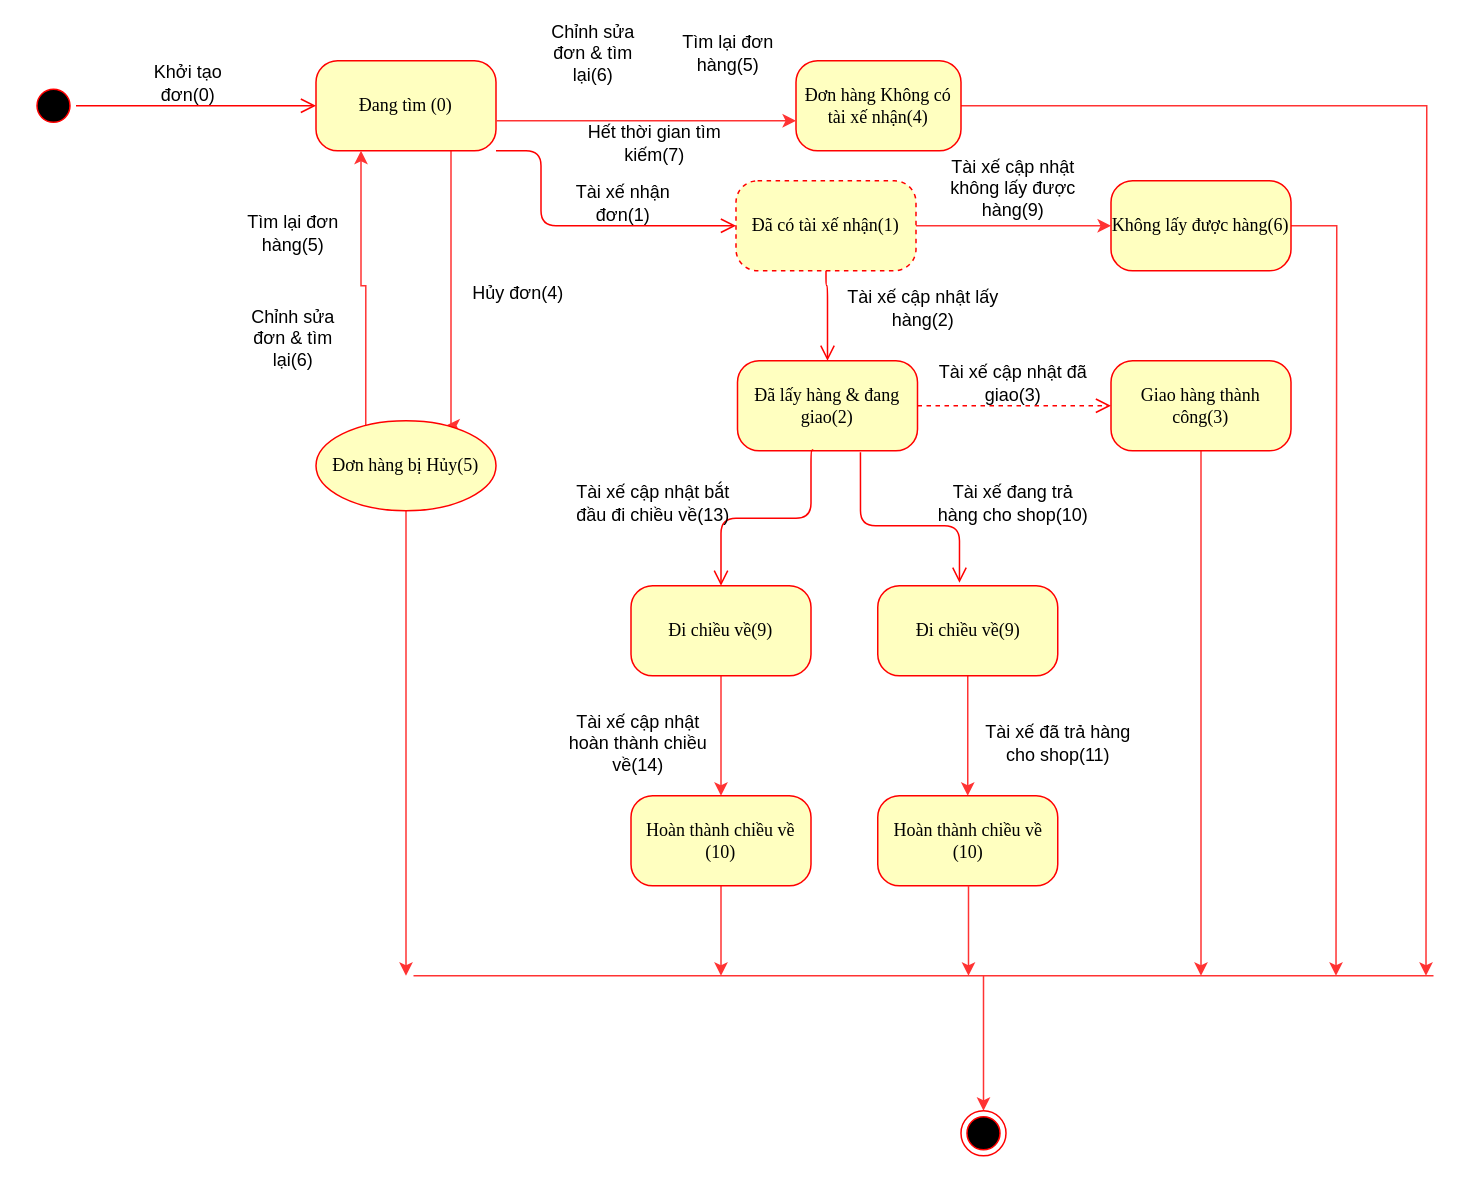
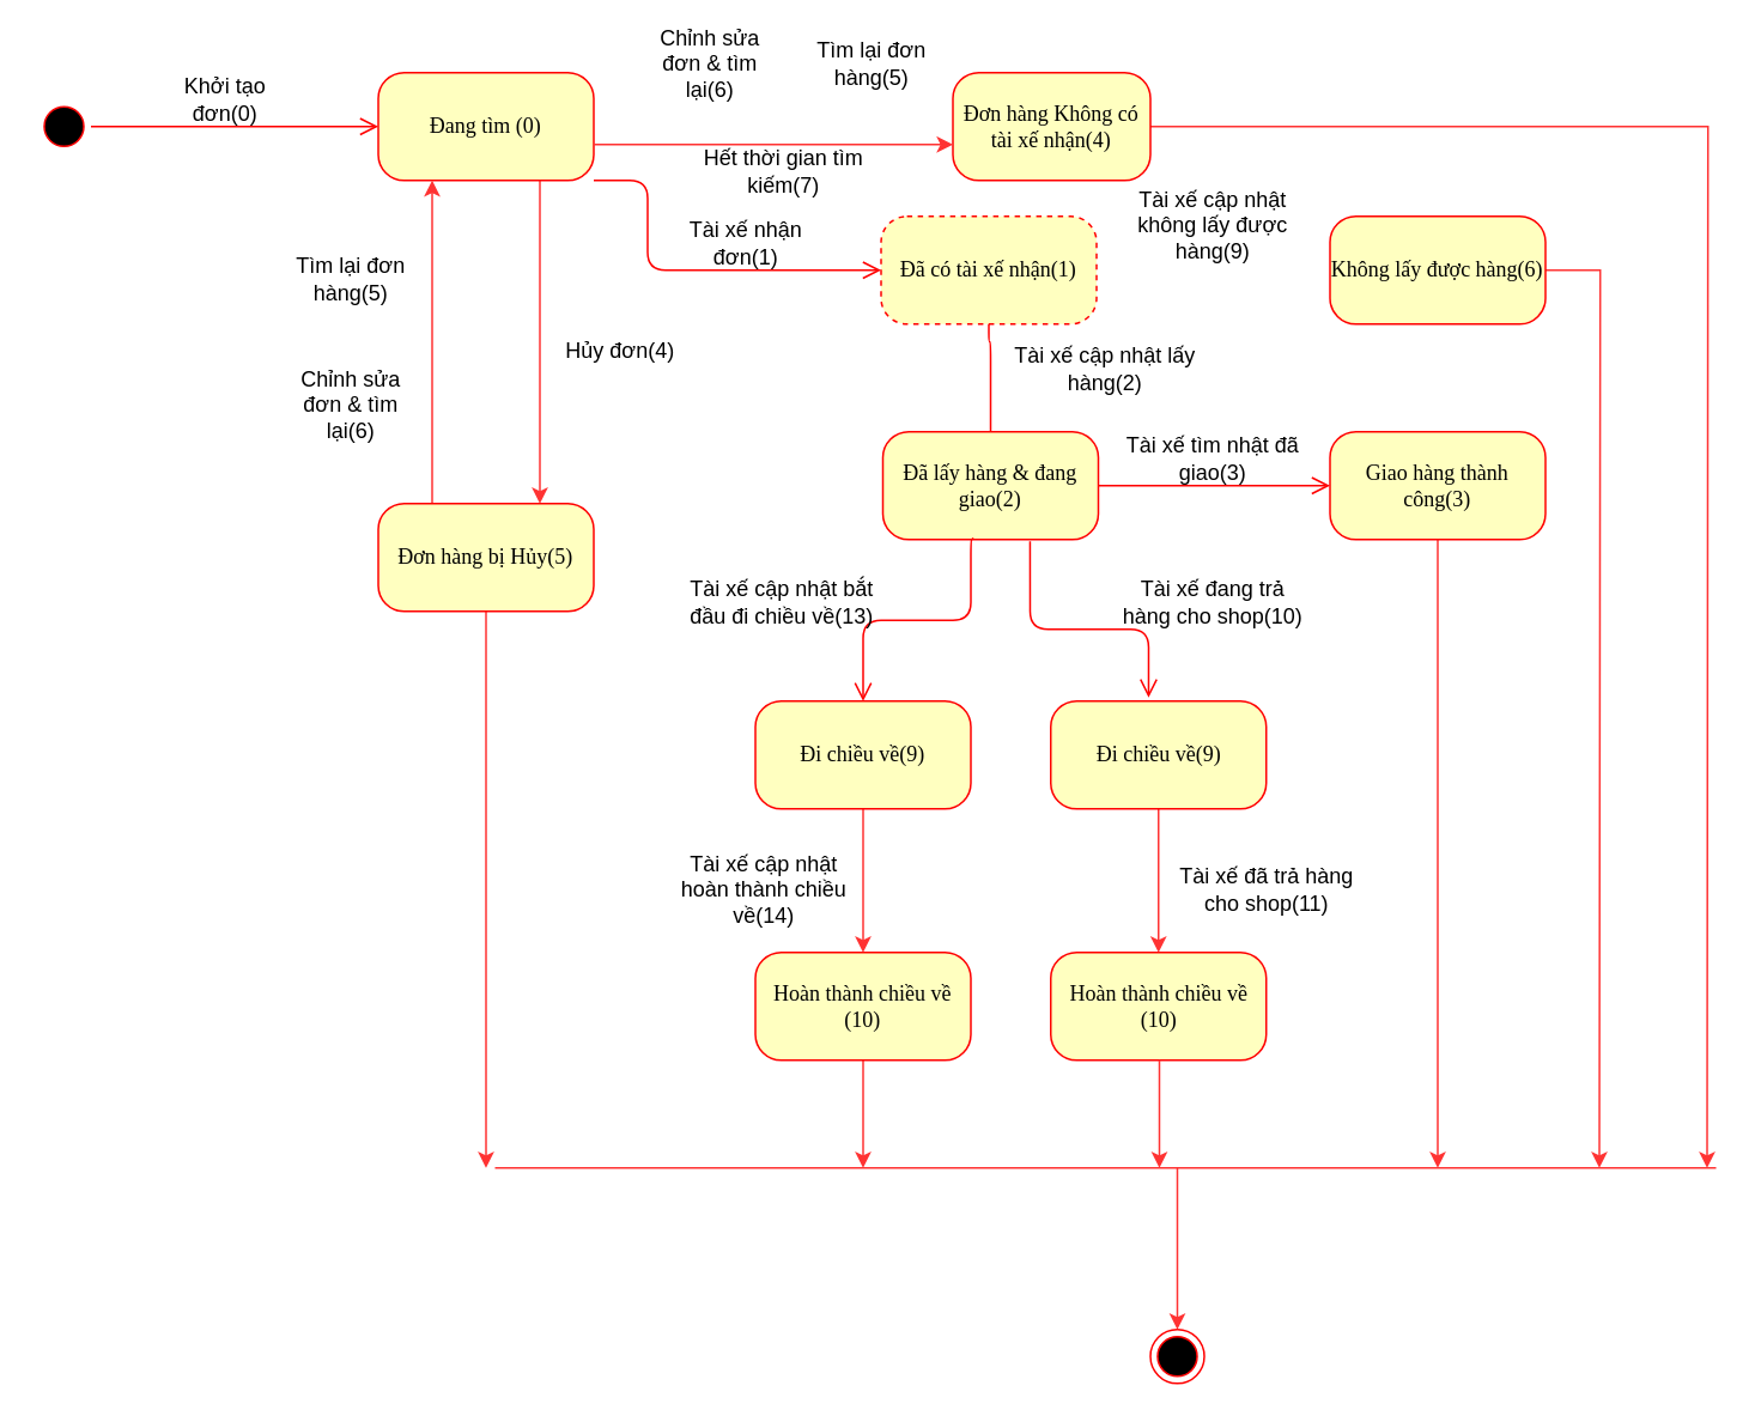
  <mxCell id="0" />
  <mxCell id="1" parent="0" />
  <mxCell id="2" value="" style="ellipse;html=1;shape=startState;fillColor=#000000;strokeColor=#ff0000;rounded=1;shadow=0;comic=0;labelBackgroundColor=none;fontFamily=Verdana;fontSize=12;fontColor=#000000;align=center;direction=south;" parent="1" vertex="1"><mxGeometry x="20" y="55" width="30" height="30" as="geometry" /></mxCell>
  <mxCell id="3" value="" style="edgeStyle=orthogonalEdgeStyle;rounded=0;orthogonalLoop=1;jettySize=auto;html=1;entryX=0.75;entryY=0;entryDx=0;entryDy=0;exitX=0.75;exitY=1;exitDx=0;exitDy=0;strokeColor=#FF3333;" parent="1" source="4" target="26" edge="1"><mxGeometry relative="1" as="geometry"><Array as="points"><mxPoint x="300" y="140" /><mxPoint x="300" y="140" /></Array></mxGeometry></mxCell>
  <mxCell id="4" value="Đang tìm (0)" style="rounded=1;whiteSpace=wrap;html=1;arcSize=24;fillColor=#ffffc0;strokeColor=#ff0000;shadow=0;comic=0;labelBackgroundColor=none;fontFamily=Verdana;fontSize=12;fontColor=#000000;align=center;" parent="1" vertex="1"><mxGeometry x="210" y="40" width="120" height="60" as="geometry" /></mxCell>
- <mxCell id="5" value="" style="edgeStyle=orthogonalEdgeStyle;rounded=0;orthogonalLoop=1;jettySize=auto;html=1;strokeColor=#FF3333;" parent="1" source="6" target="21" edge="1"><mxGeometry relative="1" as="geometry" /></mxCell>
  <mxCell id="6" value="Đã có tài xế nhận(1)" style="rounded=1;whiteSpace=wrap;html=1;arcSize=24;fillColor=#ffffc0;strokeColor=#ff0000;shadow=0;comic=0;labelBackgroundColor=none;fontFamily=Verdana;fontSize=12;fontColor=#000000;align=center;dashed=1;" parent="1" vertex="1"><mxGeometry x="490" y="120" width="120" height="60" as="geometry" /></mxCell>
  <mxCell id="7" style="edgeStyle=orthogonalEdgeStyle;rounded=0;orthogonalLoop=1;jettySize=auto;html=1;strokeColor=#FF3333;" parent="1" source="8" edge="1"><mxGeometry relative="1" as="geometry"><mxPoint x="800" y="650" as="targetPoint" /></mxGeometry></mxCell>
  <mxCell id="8" value="Giao hàng thành công(3)" style="rounded=1;whiteSpace=wrap;html=1;arcSize=24;fillColor=#ffffc0;strokeColor=#ff0000;shadow=0;comic=0;labelBackgroundColor=none;fontFamily=Verdana;fontSize=12;fontColor=#000000;align=center;" parent="1" vertex="1"><mxGeometry x="740" y="240" width="120" height="60" as="geometry" /></mxCell>
  <mxCell id="9" value="Đã lấy hàng &amp;amp; đang giao(2)" style="rounded=1;whiteSpace=wrap;html=1;arcSize=24;fillColor=#ffffc0;strokeColor=#ff0000;shadow=0;comic=0;labelBackgroundColor=none;fontFamily=Verdana;fontSize=12;fontColor=#000000;align=center;" parent="1" vertex="1"><mxGeometry x="491" y="240" width="120" height="60" as="geometry" /></mxCell>
  <mxCell id="10" style="edgeStyle=orthogonalEdgeStyle;html=1;labelBackgroundColor=none;endArrow=open;endSize=8;strokeColor=#ff0000;fontFamily=Verdana;fontSize=12;align=left;" parent="1" source="2" target="4" edge="1"><mxGeometry relative="1" as="geometry" /></mxCell>
  <mxCell id="11" style="edgeStyle=orthogonalEdgeStyle;html=1;labelBackgroundColor=none;endArrow=open;endSize=8;strokeColor=#ff0000;fontFamily=Verdana;fontSize=12;align=left;entryX=0;entryY=0.5;" parent="1" source="4" target="6" edge="1"><mxGeometry relative="1" as="geometry"><Array as="points"><mxPoint x="360" y="100" /><mxPoint x="360" y="150" /></Array></mxGeometry></mxCell>
- <mxCell id="12" style="edgeStyle=orthogonalEdgeStyle;html=1;entryX=0.5;entryY=0;labelBackgroundColor=none;endArrow=open;endSize=8;strokeColor=#ff0000;fontFamily=Verdana;fontSize=12;align=left;exitX=0.5;exitY=1;entryDx=0;entryDy=0;" parent="1" source="6" target="9" edge="1"><mxGeometry relative="1" as="geometry"><mxPoint x="490" y="220" as="sourcePoint" /><Array as="points"><mxPoint x="550" y="190" /></Array><mxPoint x="300" y="230" as="targetPoint" /></mxGeometry></mxCell>
- <mxCell id="13" style="edgeStyle=orthogonalEdgeStyle;html=1;exitX=1;exitY=0.5;entryX=0;entryY=0.5;labelBackgroundColor=none;endArrow=open;endSize=8;strokeColor=#ff0000;fontFamily=Verdana;fontSize=12;align=left;exitDx=0;exitDy=0;entryDx=0;entryDy=0;dashed=1;" parent="1" source="9" target="8" edge="1"><mxGeometry relative="1" as="geometry" /></mxCell>
+ <mxCell id="12" style="edgeStyle=orthogonalEdgeStyle;html=1;entryX=0.5;entryY=0;labelBackgroundColor=none;endArrow=none;endSize=8;strokeColor=#ff0000;fontFamily=Verdana;fontSize=12;align=left;exitX=0.5;exitY=1;entryDx=0;entryDy=0;" parent="1" source="6" target="9" edge="1"><mxGeometry relative="1" as="geometry"><mxPoint x="490" y="220" as="sourcePoint" /><Array as="points"><mxPoint x="550" y="190" /></Array><mxPoint x="300" y="230" as="targetPoint" /></mxGeometry></mxCell>
+ <mxCell id="13" style="edgeStyle=orthogonalEdgeStyle;html=1;exitX=1;exitY=0.5;entryX=0;entryY=0.5;labelBackgroundColor=none;endArrow=open;endSize=8;strokeColor=#ff0000;fontFamily=Verdana;fontSize=12;align=left;exitDx=0;exitDy=0;entryDx=0;entryDy=0;" parent="1" source="9" target="8" edge="1"><mxGeometry relative="1" as="geometry" /></mxCell>
  <mxCell id="14" value="" style="edgeStyle=orthogonalEdgeStyle;rounded=0;orthogonalLoop=1;jettySize=auto;html=1;strokeColor=#FF3333;" parent="1" source="15" target="19" edge="1"><mxGeometry relative="1" as="geometry" /></mxCell>
  <mxCell id="15" value="Đi chiều về(9)" style="rounded=1;whiteSpace=wrap;html=1;arcSize=24;fillColor=#ffffc0;strokeColor=#ff0000;shadow=0;comic=0;labelBackgroundColor=none;fontFamily=Verdana;fontSize=12;fontColor=#000000;align=center;" parent="1" vertex="1"><mxGeometry x="420" y="390" width="120" height="60" as="geometry" /></mxCell>
  <mxCell id="16" style="edgeStyle=orthogonalEdgeStyle;html=1;exitX=0.417;exitY=0.983;entryX=0.5;entryY=0;labelBackgroundColor=none;endArrow=open;endSize=8;strokeColor=#ff0000;fontFamily=Verdana;fontSize=12;align=left;exitDx=0;exitDy=0;entryDx=0;entryDy=0;exitPerimeter=0;" parent="1" source="9" target="15" edge="1"><mxGeometry relative="1" as="geometry"><mxPoint x="540" y="290" as="sourcePoint" /><mxPoint x="690" y="290" as="targetPoint" /><Array as="points"><mxPoint x="541" y="300" /><mxPoint x="540" y="300" /><mxPoint x="540" y="345" /><mxPoint x="480" y="345" /></Array></mxGeometry></mxCell>
  <mxCell id="17" value="" style="ellipse;html=1;shape=endState;fillColor=#000000;strokeColor=#ff0000;rounded=1;shadow=0;comic=0;labelBackgroundColor=none;fontFamily=Verdana;fontSize=12;fontColor=#000000;align=center;" parent="1" vertex="1"><mxGeometry x="640" y="740" width="30" height="30" as="geometry" /></mxCell>
  <mxCell id="18" style="edgeStyle=orthogonalEdgeStyle;rounded=0;orthogonalLoop=1;jettySize=auto;html=1;strokeColor=#FF3333;exitX=0.5;exitY=1;exitDx=0;exitDy=0;" parent="1" source="19" edge="1"><mxGeometry relative="1" as="geometry"><mxPoint x="480" y="650" as="targetPoint" /></mxGeometry></mxCell>
  <mxCell id="19" value="Hoàn thành chiều về (10)" style="rounded=1;whiteSpace=wrap;html=1;arcSize=24;fillColor=#ffffc0;strokeColor=#ff0000;shadow=0;comic=0;labelBackgroundColor=none;fontFamily=Verdana;fontSize=12;fontColor=#000000;align=center;" parent="1" vertex="1"><mxGeometry x="420" y="530" width="120" height="60" as="geometry" /></mxCell>
  <mxCell id="20" style="edgeStyle=orthogonalEdgeStyle;rounded=0;orthogonalLoop=1;jettySize=auto;html=1;strokeColor=#FF3333;" parent="1" source="21" edge="1"><mxGeometry relative="1" as="geometry"><mxPoint x="890" y="650" as="targetPoint" /></mxGeometry></mxCell>
  <mxCell id="21" value="Không lấy được hàng(6)" style="rounded=1;whiteSpace=wrap;html=1;arcSize=24;fillColor=#ffffc0;strokeColor=#ff0000;shadow=0;comic=0;labelBackgroundColor=none;fontFamily=Verdana;fontSize=12;fontColor=#000000;align=center;" parent="1" vertex="1"><mxGeometry x="740" y="120" width="120" height="60" as="geometry" /></mxCell>
  <mxCell id="22" style="edgeStyle=orthogonalEdgeStyle;rounded=0;orthogonalLoop=1;jettySize=auto;html=1;strokeColor=#FF3333;" parent="1" source="23" edge="1"><mxGeometry relative="1" as="geometry"><mxPoint x="950" y="650" as="targetPoint" /></mxGeometry></mxCell>
  <mxCell id="23" value="Đơn hàng Không có tài xế nhận(4)" style="rounded=1;whiteSpace=wrap;html=1;arcSize=24;fillColor=#ffffc0;strokeColor=#ff0000;shadow=0;comic=0;labelBackgroundColor=none;fontFamily=Verdana;fontSize=12;fontColor=#000000;align=center;" parent="1" vertex="1"><mxGeometry x="530" y="40" width="110" height="60" as="geometry" /></mxCell>
  <mxCell id="24" style="edgeStyle=orthogonalEdgeStyle;rounded=0;orthogonalLoop=1;jettySize=auto;html=1;exitX=0.25;exitY=0;exitDx=0;exitDy=0;entryX=0.25;entryY=1;entryDx=0;entryDy=0;strokeColor=#FF3333;" parent="1" source="26" target="4" edge="1"><mxGeometry relative="1" as="geometry"><mxPoint x="240" y="110" as="targetPoint" /></mxGeometry></mxCell>
  <mxCell id="25" style="edgeStyle=orthogonalEdgeStyle;rounded=0;orthogonalLoop=1;jettySize=auto;html=1;exitX=0.5;exitY=1;exitDx=0;exitDy=0;strokeColor=#FF3333;" parent="1" source="26" edge="1"><mxGeometry relative="1" as="geometry"><mxPoint x="270" y="650" as="targetPoint" /></mxGeometry></mxCell>
- <mxCell id="26" value="Đơn hàng bị Hủy(5)" style="ellipse;whiteSpace=wrap;html=1;arcSize=24;fillColor=#ffffc0;strokeColor=#ff0000;shadow=0;comic=0;labelBackgroundColor=none;fontFamily=Verdana;fontSize=12;fontColor=#000000;align=center;" parent="1" vertex="1"><mxGeometry x="210" y="280" width="120" height="60" as="geometry" /></mxCell>
+ <mxCell id="26" value="Đơn hàng bị Hủy(5)" style="rounded=1;whiteSpace=wrap;html=1;arcSize=24;fillColor=#ffffc0;strokeColor=#ff0000;shadow=0;comic=0;labelBackgroundColor=none;fontFamily=Verdana;fontSize=12;fontColor=#000000;align=center;" parent="1" vertex="1"><mxGeometry x="210" y="280" width="120" height="60" as="geometry" /></mxCell>
  <mxCell id="27" value="" style="endArrow=none;html=1;rounded=0;strokeColor=#FF3333;" parent="1" edge="1"><mxGeometry width="50" height="50" relative="1" as="geometry"><mxPoint x="275" y="650" as="sourcePoint" /><mxPoint x="955" y="650" as="targetPoint" /></mxGeometry></mxCell>
  <mxCell id="28" value="" style="endArrow=classic;html=1;rounded=0;entryX=0.5;entryY=0;entryDx=0;entryDy=0;strokeColor=#FF3333;" parent="1" target="17" edge="1"><mxGeometry width="50" height="50" relative="1" as="geometry"><mxPoint x="655" y="650" as="sourcePoint" /><mxPoint x="580" y="350" as="targetPoint" /><Array as="points"><mxPoint x="655" y="680" /></Array></mxGeometry></mxCell>
  <mxCell id="29" value="Khởi tạo đơn(0)" style="text;html=1;strokeColor=none;fillColor=none;align=center;verticalAlign=middle;whiteSpace=wrap;rounded=0;" parent="1" vertex="1"><mxGeometry x="90" y="40" width="70" height="30" as="geometry" /></mxCell>
  <mxCell id="30" value="Tài xế nhận đơn(1)" style="text;html=1;strokeColor=none;fillColor=none;align=center;verticalAlign=middle;whiteSpace=wrap;rounded=0;" parent="1" vertex="1"><mxGeometry x="380" y="120" width="70" height="30" as="geometry" /></mxCell>
  <mxCell id="31" value="Tài xế cập nhật lấy hàng(2)" style="text;html=1;strokeColor=none;fillColor=none;align=center;verticalAlign=middle;whiteSpace=wrap;rounded=0;" parent="1" vertex="1"><mxGeometry x="560" y="190" width="110" height="30" as="geometry" /></mxCell>
- <mxCell id="32" value="Tài xế cập nhật đã giao(3)" style="text;html=1;strokeColor=none;fillColor=none;align=center;verticalAlign=middle;whiteSpace=wrap;rounded=0;" parent="1" vertex="1"><mxGeometry x="620" y="240" width="110" height="30" as="geometry" /></mxCell>
+ <mxCell id="32" value="Tài xế tìm nhật đã giao(3)" style="text;html=1;strokeColor=none;fillColor=none;align=center;verticalAlign=middle;whiteSpace=wrap;rounded=0;" parent="1" vertex="1"><mxGeometry x="620" y="240" width="110" height="30" as="geometry" /></mxCell>
  <mxCell id="33" value="Tài xế cập nhật không lấy được hàng(9)" style="text;html=1;strokeColor=none;fillColor=none;align=center;verticalAlign=middle;whiteSpace=wrap;rounded=0;" parent="1" vertex="1"><mxGeometry x="620" y="110" width="110" height="30" as="geometry" /></mxCell>
  <mxCell id="34" value="Tài xế cập nhật bắt đầu đi chiều về(13)" style="text;html=1;strokeColor=none;fillColor=none;align=center;verticalAlign=middle;whiteSpace=wrap;rounded=0;" parent="1" vertex="1"><mxGeometry x="380" y="320" width="110" height="30" as="geometry" /></mxCell>
  <mxCell id="35" value="Tài xế cập nhật hoàn thành chiều về(14)" style="text;html=1;strokeColor=none;fillColor=none;align=center;verticalAlign=middle;whiteSpace=wrap;rounded=0;" parent="1" vertex="1"><mxGeometry x="370" y="480" width="110" height="30" as="geometry" /></mxCell>
  <mxCell id="36" value="Hủy đơn(4)" style="text;html=1;strokeColor=none;fillColor=none;align=center;verticalAlign=middle;whiteSpace=wrap;rounded=0;" parent="1" vertex="1"><mxGeometry x="310" y="180" width="70" height="30" as="geometry" /></mxCell>
  <mxCell id="37" value="Tìm lại đơn hàng(5)" style="text;html=1;strokeColor=none;fillColor=none;align=center;verticalAlign=middle;whiteSpace=wrap;rounded=0;" parent="1" vertex="1"><mxGeometry x="160" y="140" width="70" height="30" as="geometry" /></mxCell>
  <mxCell id="38" value="Chỉnh sửa đơn &amp;amp; tìm lại(6)" style="text;html=1;strokeColor=none;fillColor=none;align=center;verticalAlign=middle;whiteSpace=wrap;rounded=0;" parent="1" vertex="1"><mxGeometry x="160" y="210" width="70" height="30" as="geometry" /></mxCell>
  <mxCell id="39" style="edgeStyle=orthogonalEdgeStyle;rounded=0;orthogonalLoop=1;jettySize=auto;html=1;exitX=1;exitY=0.25;exitDx=0;exitDy=0;entryX=0;entryY=0.25;entryDx=0;entryDy=0;strokeColor=#FF3333;" parent="1" edge="1"><mxGeometry relative="1" as="geometry"><mxPoint x="330" y="80" as="sourcePoint" /><mxPoint x="530" y="80" as="targetPoint" /></mxGeometry></mxCell>
  <mxCell id="40" value="Hết thời gian tìm kiếm(7)" style="text;html=1;strokeColor=none;fillColor=none;align=center;verticalAlign=middle;whiteSpace=wrap;rounded=0;" parent="1" vertex="1"><mxGeometry x="381" y="80" width="110" height="30" as="geometry" /></mxCell>
  <mxCell id="41" value="Tìm lại đơn hàng(5)" style="text;html=1;strokeColor=none;fillColor=none;align=center;verticalAlign=middle;whiteSpace=wrap;rounded=0;" parent="1" vertex="1"><mxGeometry x="450" y="20" width="70" height="30" as="geometry" /></mxCell>
  <mxCell id="42" value="Chỉnh sửa đơn &amp;amp; tìm lại(6)" style="text;html=1;strokeColor=none;fillColor=none;align=center;verticalAlign=middle;whiteSpace=wrap;rounded=0;" parent="1" vertex="1"><mxGeometry x="360" y="20" width="70" height="30" as="geometry" /></mxCell>
  <mxCell id="43" value="" style="edgeStyle=orthogonalEdgeStyle;rounded=0;orthogonalLoop=1;jettySize=auto;html=1;strokeColor=#FF3333;" edge="1" parent="1" source="44" target="45"><mxGeometry relative="1" as="geometry" /></mxCell>
  <mxCell id="44" value="Đi chiều về(9)" style="rounded=1;whiteSpace=wrap;html=1;arcSize=24;fillColor=#ffffc0;strokeColor=#ff0000;shadow=0;comic=0;labelBackgroundColor=none;fontFamily=Verdana;fontSize=12;fontColor=#000000;align=center;" vertex="1" parent="1"><mxGeometry x="584.5" y="390" width="120" height="60" as="geometry" /></mxCell>
  <mxCell id="45" value="Hoàn thành chiều về (10)" style="rounded=1;whiteSpace=wrap;html=1;arcSize=24;fillColor=#ffffc0;strokeColor=#ff0000;shadow=0;comic=0;labelBackgroundColor=none;fontFamily=Verdana;fontSize=12;fontColor=#000000;align=center;" vertex="1" parent="1"><mxGeometry x="584.5" y="530" width="120" height="60" as="geometry" /></mxCell>
  <mxCell id="46" value="Tài xế đã trả hàng cho shop(11)" style="text;html=1;strokeColor=none;fillColor=none;align=center;verticalAlign=middle;whiteSpace=wrap;rounded=0;" vertex="1" parent="1"><mxGeometry x="650" y="480" width="110" height="30" as="geometry" /></mxCell>
  <mxCell id="47" style="edgeStyle=orthogonalEdgeStyle;html=1;exitX=0.683;exitY=1.017;entryX=0.454;entryY=-0.033;labelBackgroundColor=none;endArrow=open;endSize=8;strokeColor=#ff0000;fontFamily=Verdana;fontSize=12;align=left;exitDx=0;exitDy=0;entryDx=0;entryDy=0;exitPerimeter=0;entryPerimeter=0;" edge="1" parent="1" source="9" target="44"><mxGeometry relative="1" as="geometry"><mxPoint x="561" y="310" as="sourcePoint" /><mxPoint x="490" y="400" as="targetPoint" /><Array as="points"><mxPoint x="573" y="350" /><mxPoint x="639" y="350" /></Array></mxGeometry></mxCell>
  <mxCell id="48" style="edgeStyle=orthogonalEdgeStyle;rounded=0;orthogonalLoop=1;jettySize=auto;html=1;strokeColor=#FF3333;exitX=0.5;exitY=1;exitDx=0;exitDy=0;" edge="1" parent="1" source="45"><mxGeometry relative="1" as="geometry"><mxPoint x="645" y="650" as="targetPoint" /><mxPoint x="490" y="600" as="sourcePoint" /><Array as="points"><mxPoint x="645" y="650" /></Array></mxGeometry></mxCell>
  <mxCell id="49" value="Tài xế đang trả hàng cho shop(10)" style="text;html=1;strokeColor=none;fillColor=none;align=center;verticalAlign=middle;whiteSpace=wrap;rounded=0;" vertex="1" parent="1"><mxGeometry x="620" y="320" width="110" height="30" as="geometry" /></mxCell>
